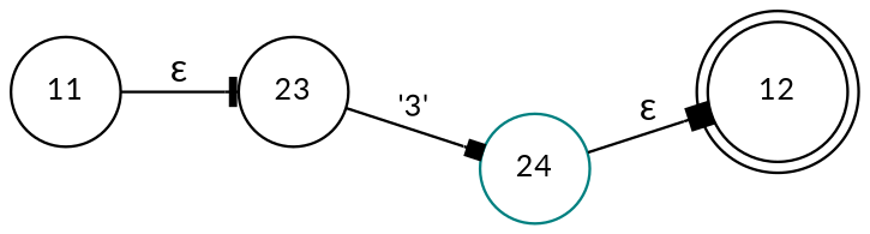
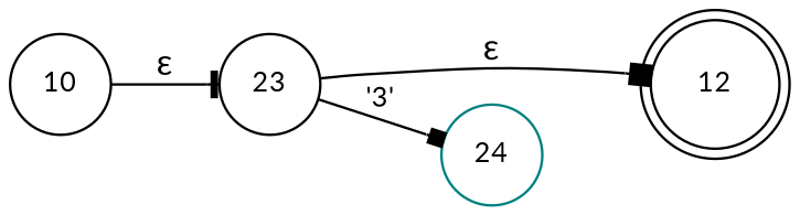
  digraph {
    fontname=Lato
    rankdir=LR
    node [color=black fixedsize=true fontname=Lato fontsize=11 shape=circle peripheries=1]
    edge [arrowhead=box fontname=Lato]
    n1 [label=12 shape=doublecircle width=.6 peripheries=""]
    n2 [label=23 width=.55]
    n3 [color=teal label=24 width=.55]
-   n4 [label=11 width=.55]
+   n4 [label=10 width=.55]
    n2 -> n3 [arrowsize=.7 fontsize=11 label="'3'"]
-   n3 -> n1 [label="&epsilon;"]
+   n2 -> n1 [label="&epsilon;"]
    n4 -> n2 [arrowhead=tee label="&epsilon;"]
  }
